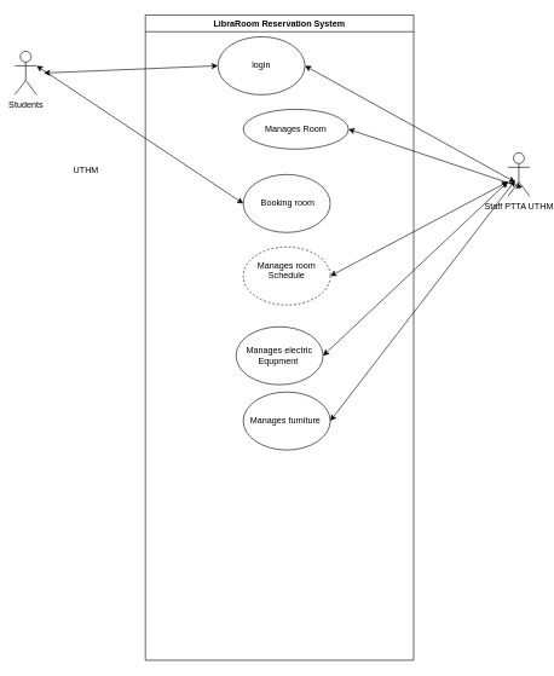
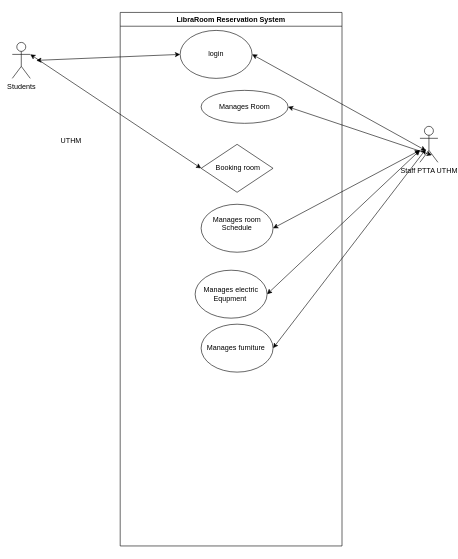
  <mxCell id="0" />
  <mxCell id="1" parent="0" />
  <mxCell id="2" value="LibraRoom Reservation System" style="swimlane;whiteSpace=wrap;html=1;rounded=0;" parent="1" vertex="1"><mxGeometry x="200" y="20" width="370" height="890" as="geometry" /></mxCell>
- <mxCell id="3" value="&amp;nbsp;Booking room" style="ellipse;whiteSpace=wrap;html=1;rounded=0;" parent="2" vertex="1"><mxGeometry x="135" y="220" width="120" height="80" as="geometry" /></mxCell>
+ <mxCell id="3" value="&amp;nbsp;Booking room" style="rhombus;whiteSpace=wrap;html=1;" parent="2" vertex="1"><mxGeometry x="135" y="220" width="120" height="80" as="geometry" /></mxCell>
  <mxCell id="4" value="Manages Room" style="ellipse;whiteSpace=wrap;html=1;rounded=0;" parent="2" vertex="1"><mxGeometry x="135" y="130" width="145" height="55" as="geometry" /></mxCell>
  <mxCell id="5" value="Manages furniture&amp;nbsp;" style="ellipse;whiteSpace=wrap;html=1;rounded=0;" parent="2" vertex="1"><mxGeometry x="135" y="520" width="120" height="80" as="geometry" /></mxCell>
  <mxCell id="6" value="Manages electric Equpment&amp;nbsp;" style="ellipse;whiteSpace=wrap;html=1;rounded=0;" parent="2" vertex="1"><mxGeometry x="125" y="430" width="120" height="80" as="geometry" /></mxCell>
- <mxCell id="7" value="Manages room Schedule&lt;div&gt;&lt;br&gt;&lt;/div&gt;" style="ellipse;whiteSpace=wrap;html=1;rounded=0;dashed=1;" parent="2" vertex="1"><mxGeometry x="135" y="320" width="120" height="80" as="geometry" /></mxCell>
+ <mxCell id="7" value="Manages room Schedule&lt;div&gt;&lt;br&gt;&lt;/div&gt;" style="ellipse;whiteSpace=wrap;html=1;rounded=0;" parent="2" vertex="1"><mxGeometry x="135" y="320" width="120" height="80" as="geometry" /></mxCell>
  <mxCell id="8" value="login" style="ellipse;whiteSpace=wrap;html=1;rounded=0;" vertex="1" parent="2"><mxGeometry x="100" y="30" width="120" height="80" as="geometry" /></mxCell>
  <mxCell id="9" value="Students" style="shape=umlActor;verticalLabelPosition=bottom;verticalAlign=top;html=1;outlineConnect=0;rounded=0;" parent="1" vertex="1"><mxGeometry x="20" y="70" width="30" height="60" as="geometry" /></mxCell>
  <mxCell id="10" value="Staff PTTA UTHM" style="shape=umlActor;verticalLabelPosition=bottom;verticalAlign=top;html=1;outlineConnect=0;rounded=0;" parent="1" vertex="1"><mxGeometry x="700" y="210" width="30" height="60" as="geometry" /></mxCell>
  <mxCell id="11" value="" style="endArrow=classic;startArrow=classic;html=1;rounded=0;entryX=0;entryY=0.5;entryDx=0;entryDy=0;" parent="1" target="3" edge="1"><mxGeometry width="50" height="50" relative="1" as="geometry"><mxPoint x="50" y="90" as="sourcePoint" /><mxPoint x="100" y="40" as="targetPoint" /></mxGeometry></mxCell>
  <mxCell id="12" value="" style="endArrow=classic;startArrow=classic;html=1;rounded=0;exitX=1;exitY=0.5;exitDx=0;exitDy=0;" parent="1" source="5" edge="1"><mxGeometry width="50" height="50" relative="1" as="geometry"><mxPoint x="455" y="210" as="sourcePoint" /><mxPoint x="710" y="248" as="targetPoint" /></mxGeometry></mxCell>
  <mxCell id="13" value="" style="endArrow=classic;startArrow=classic;html=1;rounded=0;exitX=1;exitY=0.5;exitDx=0;exitDy=0;" parent="1" source="6" edge="1"><mxGeometry width="50" height="50" relative="1" as="geometry"><mxPoint x="455" y="310" as="sourcePoint" /><mxPoint x="700" y="250" as="targetPoint" /></mxGeometry></mxCell>
  <mxCell id="14" value="" style="endArrow=classic;startArrow=classic;html=1;rounded=0;exitX=1;exitY=0.5;exitDx=0;exitDy=0;" parent="1" source="7" edge="1"><mxGeometry width="50" height="50" relative="1" as="geometry"><mxPoint x="455" y="410" as="sourcePoint" /><mxPoint x="700" y="250" as="targetPoint" /></mxGeometry></mxCell>
  <mxCell id="15" value="" style="endArrow=classic;startArrow=classic;html=1;rounded=0;exitX=1;exitY=0.5;exitDx=0;exitDy=0;" edge="1" parent="1" source="8"><mxGeometry width="50" height="50" relative="1" as="geometry"><mxPoint x="455" y="260" as="sourcePoint" /><mxPoint x="710" y="250.556" as="targetPoint" /></mxGeometry></mxCell>
  <mxCell id="16" value="" style="endArrow=classic;startArrow=classic;html=1;rounded=0;entryX=0;entryY=0.5;entryDx=0;entryDy=0;" edge="1" parent="1" target="8"><mxGeometry width="50" height="50" relative="1" as="geometry"><mxPoint x="60" y="100" as="sourcePoint" /><mxPoint x="335" y="260" as="targetPoint" /></mxGeometry></mxCell>
  <mxCell id="17" value="" style="endArrow=classic;startArrow=classic;html=1;rounded=0;exitX=1;exitY=0.5;exitDx=0;exitDy=0;" edge="1" parent="1" source="4"><mxGeometry width="50" height="50" relative="1" as="geometry"><mxPoint x="480" y="300" as="sourcePoint" /><mxPoint x="720" y="258" as="targetPoint" /></mxGeometry></mxCell>
  <mxCell id="18" value="UTHM&amp;nbsp;" style="text;html=1;strokeColor=none;fillColor=none;align=center;verticalAlign=middle;whiteSpace=wrap;rounded=0;" vertex="1" parent="1"><mxGeometry x="90" y="220" width="60" height="30" as="geometry" /></mxCell>
